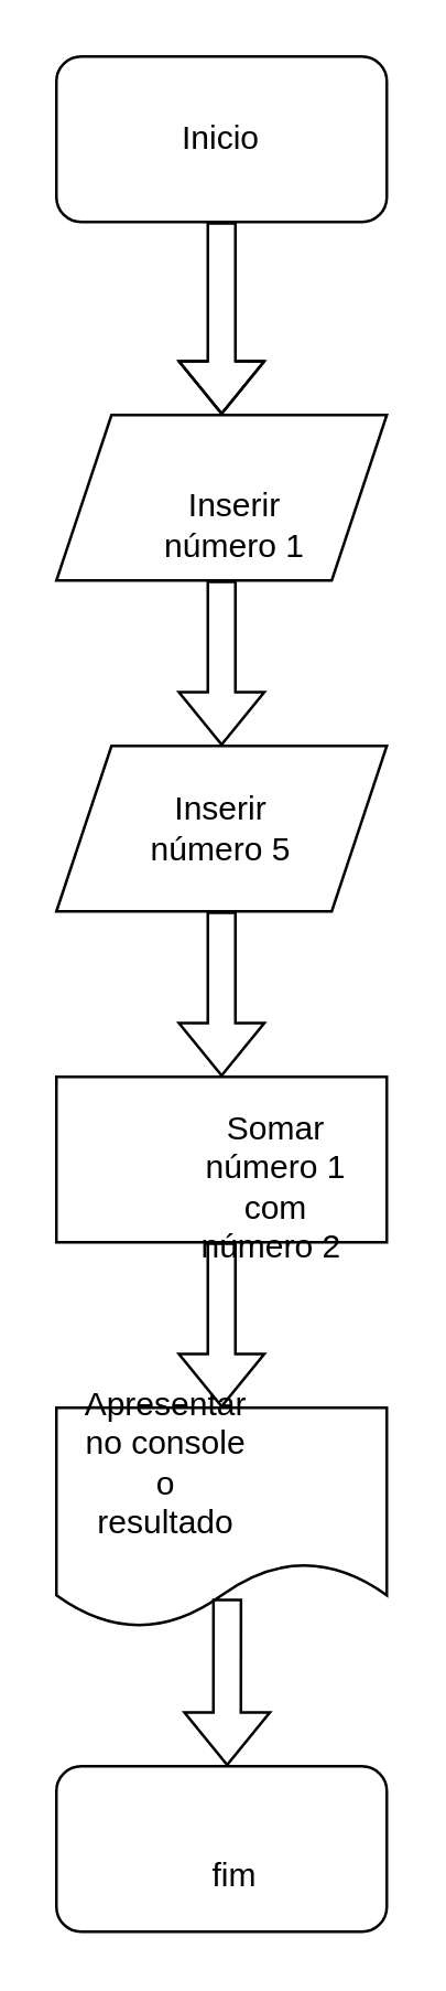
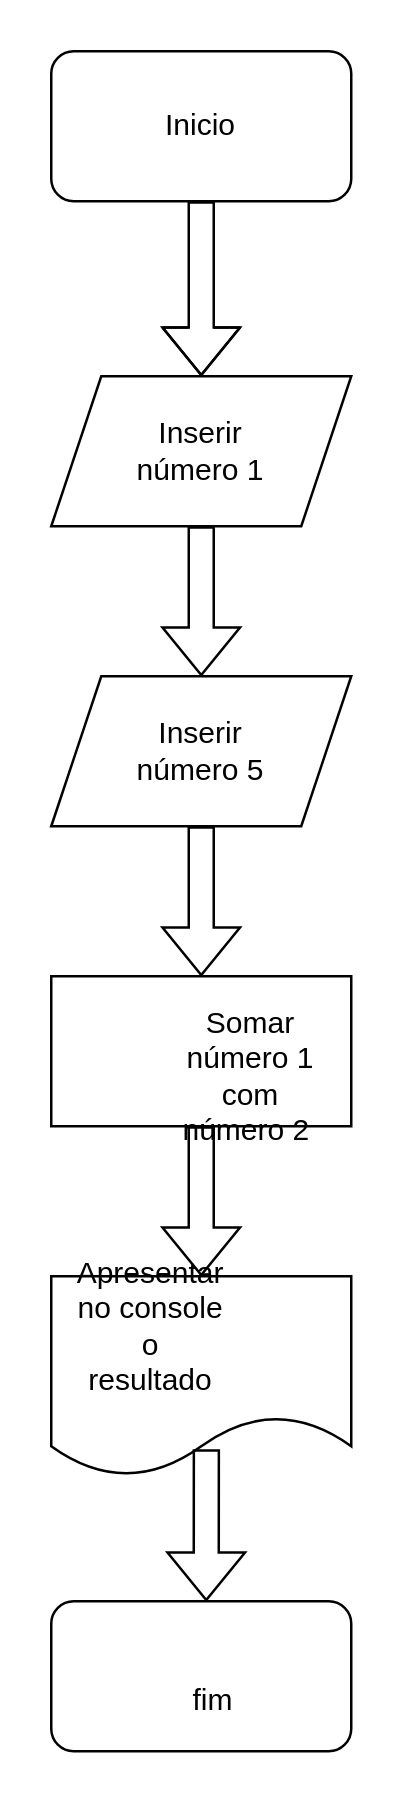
  <mxCell id="0" />
  <mxCell id="1" parent="0" />
  <mxCell id="2" value="Inicio" style="text;html=1;align=center;verticalAlign=middle;whiteSpace=wrap;rounded=0;" vertex="1" parent="1"><mxGeometry x="50" y="35" width="60" height="30" as="geometry" /></mxCell>
  <mxCell id="3" value="" style="shape=parallelogram;perimeter=parallelogramPerimeter;whiteSpace=wrap;html=1;fixedSize=1;" vertex="1" parent="1"><mxGeometry x="20" y="150" width="120" height="60" as="geometry" /></mxCell>
  <mxCell id="4" value="" style="shape=parallelogram;perimeter=parallelogramPerimeter;whiteSpace=wrap;html=1;fixedSize=1;" vertex="1" parent="1"><mxGeometry x="20" y="270" width="120" height="60" as="geometry" /></mxCell>
  <mxCell id="5" value="" style="rounded=1;whiteSpace=wrap;html=1;" vertex="1" parent="1"><mxGeometry x="20" y="20" width="120" height="60" as="geometry" /></mxCell>
  <mxCell id="6" value="" style="rounded=0;whiteSpace=wrap;html=1;" vertex="1" parent="1"><mxGeometry x="20" y="390" width="120" height="60" as="geometry" /></mxCell>
  <mxCell id="7" value="" style="rounded=1;whiteSpace=wrap;html=1;" vertex="1" parent="1"><mxGeometry x="20" y="640" width="120" height="60" as="geometry" /></mxCell>
  <mxCell id="8" value="Inicio" style="text;html=1;align=center;verticalAlign=middle;whiteSpace=wrap;rounded=0;" vertex="1" parent="1"><mxGeometry x="50" y="35" width="60" height="30" as="geometry" /></mxCell>
- <mxCell id="9" value="Inserir número 1" style="text;html=1;align=center;verticalAlign=middle;whiteSpace=wrap;rounded=0;" vertex="1" parent="1"><mxGeometry x="55" y="175" width="60" height="30" as="geometry" /></mxCell>
+ <mxCell id="9" value="Inserir número 1" style="text;html=1;align=center;verticalAlign=middle;whiteSpace=wrap;rounded=0;" vertex="1" parent="1"><mxGeometry x="50" y="165" width="60" height="30" as="geometry" /></mxCell>
  <mxCell id="10" value="Inserir número 5" style="text;html=1;align=center;verticalAlign=middle;whiteSpace=wrap;rounded=0;" vertex="1" parent="1"><mxGeometry x="50" y="285" width="60" height="30" as="geometry" /></mxCell>
  <mxCell id="11" value="Somar número 1 com número 2&amp;nbsp;" style="text;html=1;align=center;verticalAlign=middle;whiteSpace=wrap;rounded=0;" vertex="1" parent="1"><mxGeometry x="70" y="415" width="60" height="30" as="geometry" /></mxCell>
  <mxCell id="12" value="" style="shape=document;whiteSpace=wrap;html=1;boundedLbl=1;" vertex="1" parent="1"><mxGeometry x="20" y="510" width="120" height="80" as="geometry" /></mxCell>
  <mxCell id="13" value="Apresentar no console o resultado" style="text;html=1;align=center;verticalAlign=middle;whiteSpace=wrap;rounded=0;" vertex="1" parent="1"><mxGeometry x="30" y="515" width="60" height="30" as="geometry" /></mxCell>
  <mxCell id="14" value="fim" style="text;html=1;align=center;verticalAlign=middle;whiteSpace=wrap;rounded=0;" vertex="1" parent="1"><mxGeometry x="55" y="665" width="60" height="30" as="geometry" /></mxCell>
  <mxCell id="15" value="" style="shape=flexArrow;endArrow=classic;html=1;rounded=0;exitX=0.5;exitY=1;exitDx=0;exitDy=0;entryX=0.5;entryY=0;entryDx=0;entryDy=0;" edge="1" parent="1" source="5" target="3"><mxGeometry width="50" height="50" relative="1" as="geometry"><mxPoint x="40" y="205" as="sourcePoint" /><mxPoint x="90" y="155" as="targetPoint" /><Array as="points"><mxPoint x="80" y="120" /></Array></mxGeometry></mxCell>
  <mxCell id="16" value="" style="shape=flexArrow;endArrow=classic;html=1;rounded=0;entryX=0.5;entryY=0;entryDx=0;entryDy=0;exitX=0.5;exitY=1;exitDx=0;exitDy=0;" edge="1" parent="1" source="3" target="4"><mxGeometry width="50" height="50" relative="1" as="geometry"><mxPoint x="50" y="260" as="sourcePoint" /><mxPoint x="100" y="210" as="targetPoint" /></mxGeometry></mxCell>
  <mxCell id="17" value="" style="shape=flexArrow;endArrow=classic;html=1;rounded=0;exitX=0.5;exitY=1;exitDx=0;exitDy=0;entryX=0.5;entryY=0;entryDx=0;entryDy=0;" edge="1" parent="1" source="4" target="6"><mxGeometry width="50" height="50" relative="1" as="geometry"><mxPoint x="60" y="380" as="sourcePoint" /><mxPoint x="110" y="330" as="targetPoint" /></mxGeometry></mxCell>
  <mxCell id="18" value="" style="shape=flexArrow;endArrow=classic;html=1;rounded=0;entryX=0.5;entryY=0;entryDx=0;entryDy=0;exitX=0.5;exitY=1;exitDx=0;exitDy=0;" edge="1" parent="1" source="6" target="12"><mxGeometry width="50" height="50" relative="1" as="geometry"><mxPoint x="40" y="500" as="sourcePoint" /><mxPoint x="90" y="450" as="targetPoint" /></mxGeometry></mxCell>
  <mxCell id="19" value="" style="shape=flexArrow;endArrow=classic;html=1;rounded=0;exitX=0.517;exitY=0.865;exitDx=0;exitDy=0;exitPerimeter=0;" edge="1" parent="1" source="12"><mxGeometry width="50" height="50" relative="1" as="geometry"><mxPoint x="60" y="640" as="sourcePoint" /><mxPoint x="82" y="640" as="targetPoint" /></mxGeometry></mxCell>
